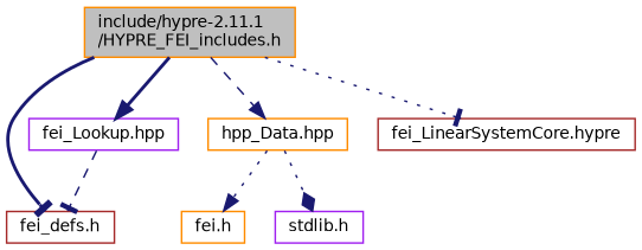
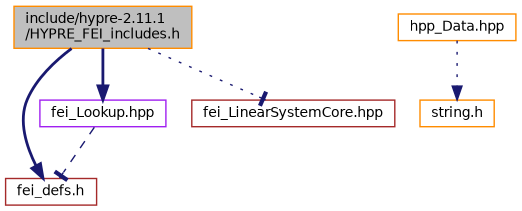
  digraph {
    node [color=darkorange fillcolor=white fontname=Helvetica fontsize=10 shape=record style=filled]
    edge [arrowhead=normal color=midnightblue fontname=Helvetica fontsize=10 labelfontname=Helvetica labelfontsize=10 style=dotted]
    n1 [fillcolor=grey75 fontcolor=black height=0.2 label="include/hypre-2.11.1\l/HYPRE_FEI_includes.h" width=0.4]
    n2 [color=brown height=0.2 label="fei_defs.h" width=0.4]
    n3 [height=0.2 label="hpp_Data.hpp" width=0.4]
    n4 [color=purple height=0.2 label="fei_Lookup.hpp" width=0.4]
-   n5 [color=brown height=0.2 label="fei_LinearSystemCore.hypre" width=0.4]
-   n6 [height=0.2 label="fei.h" width=0.4]
-   n7 [color=purple height=0.2 label="stdlib.h" width=0.4]
-   n1 -> n2 [arrowhead=tee style=bold]
-   n1 -> n3 [style=dashed]
+   n5 [color=brown height=0.2 label="fei_LinearSystemCore.hpp" width=0.4]
+   n6 [height=0.2 label="string.h" width=0.4]
+   n1 -> n2 [style=bold]
    n1 -> n4 [style=bold]
    n1 -> n5 [arrowhead=tee]
    n3 -> n6
-   n3 -> n7 [arrowhead=diamond]
    n4 -> n2 [arrowhead=tee style=dashed]
  }
